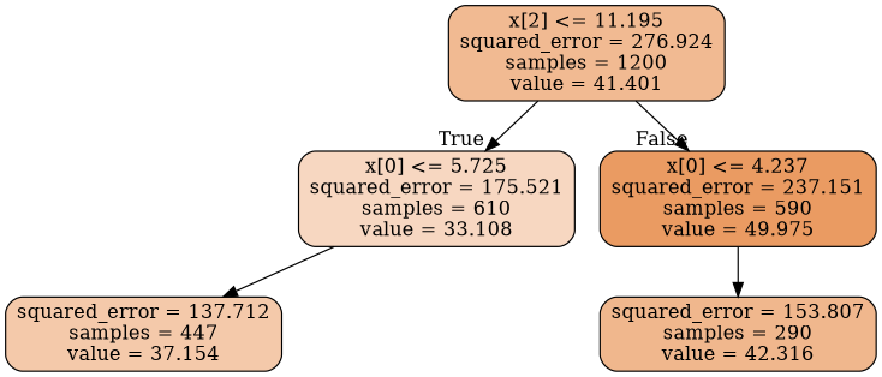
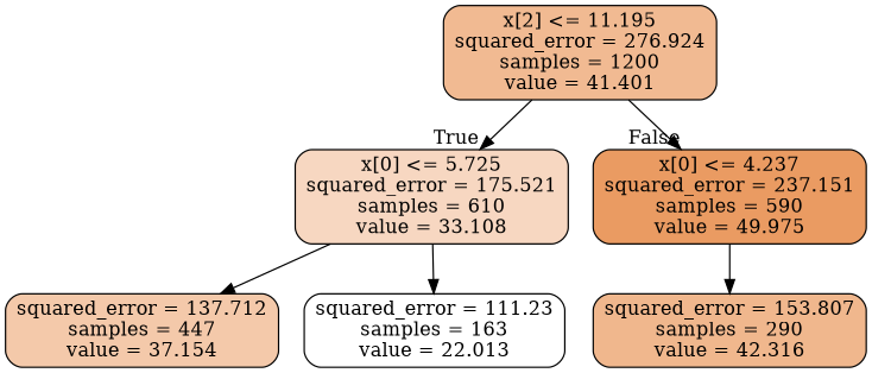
  digraph {
    fontname="DejaVu Serif"
    node [color=black fontname="DejaVu Serif" shape=box style="filled, rounded"]
    edge [fontname="DejaVu Serif"]
    n1 [fillcolor="#f1ba92" label="x[2] <= 11.195\nsquared_error = 276.924\nsamples = 1200\nvalue = 41.401"]
    n2 [fillcolor="#f7d7c1" label="x[0] <= 5.725\nsquared_error = 175.521\nsamples = 610\nvalue = 33.108"]
    n3 [fillcolor="#ea9b62" label="x[0] <= 4.237\nsquared_error = 237.151\nsamples = 590\nvalue = 49.975"]
    n4 [fillcolor="#f4c9aa" label="squared_error = 137.712\nsamples = 447\nvalue = 37.154"]
+   n5 [fillcolor="#ffffff" label="squared_error = 111.23\nsamples = 163\nvalue = 22.013"]
    n6 [fillcolor="#f0b78d" label="squared_error = 153.807\nsamples = 290\nvalue = 42.316"]
    n1 -> n2 [headlabel=True labelangle=45 labeldistance=2.5]
    n1 -> n3 [headlabel=False labelangle=-45 labeldistance=2.5]
    n2 -> n4
+   n2 -> n5
    n3 -> n6
  }
